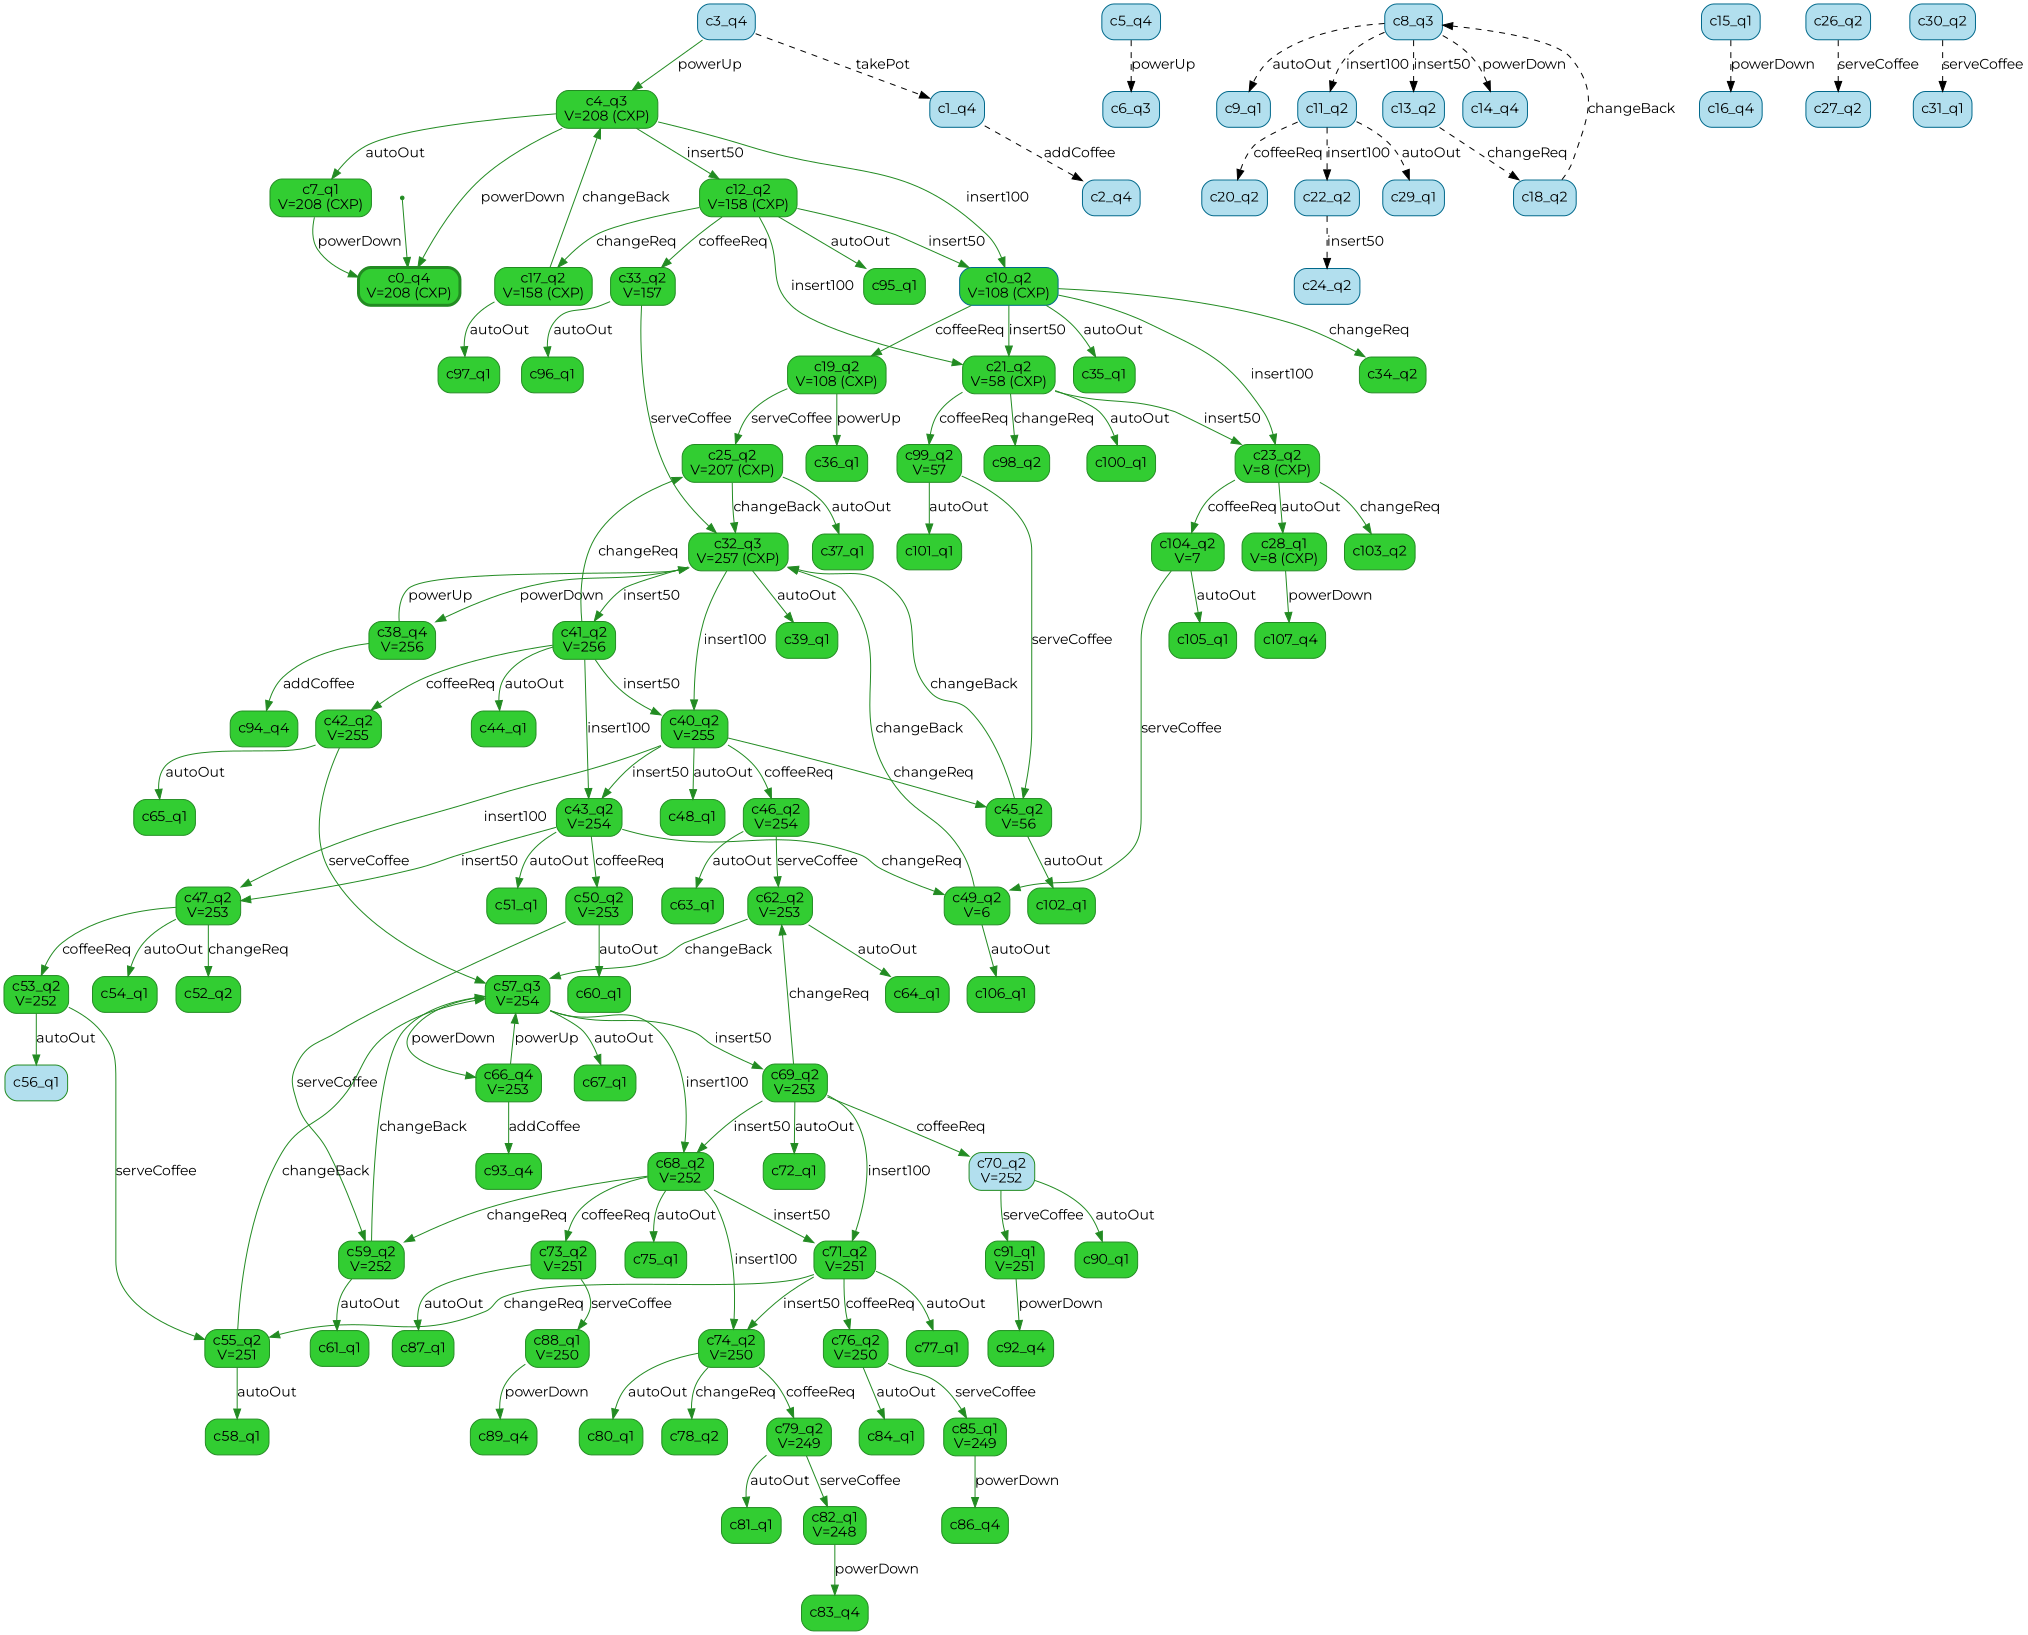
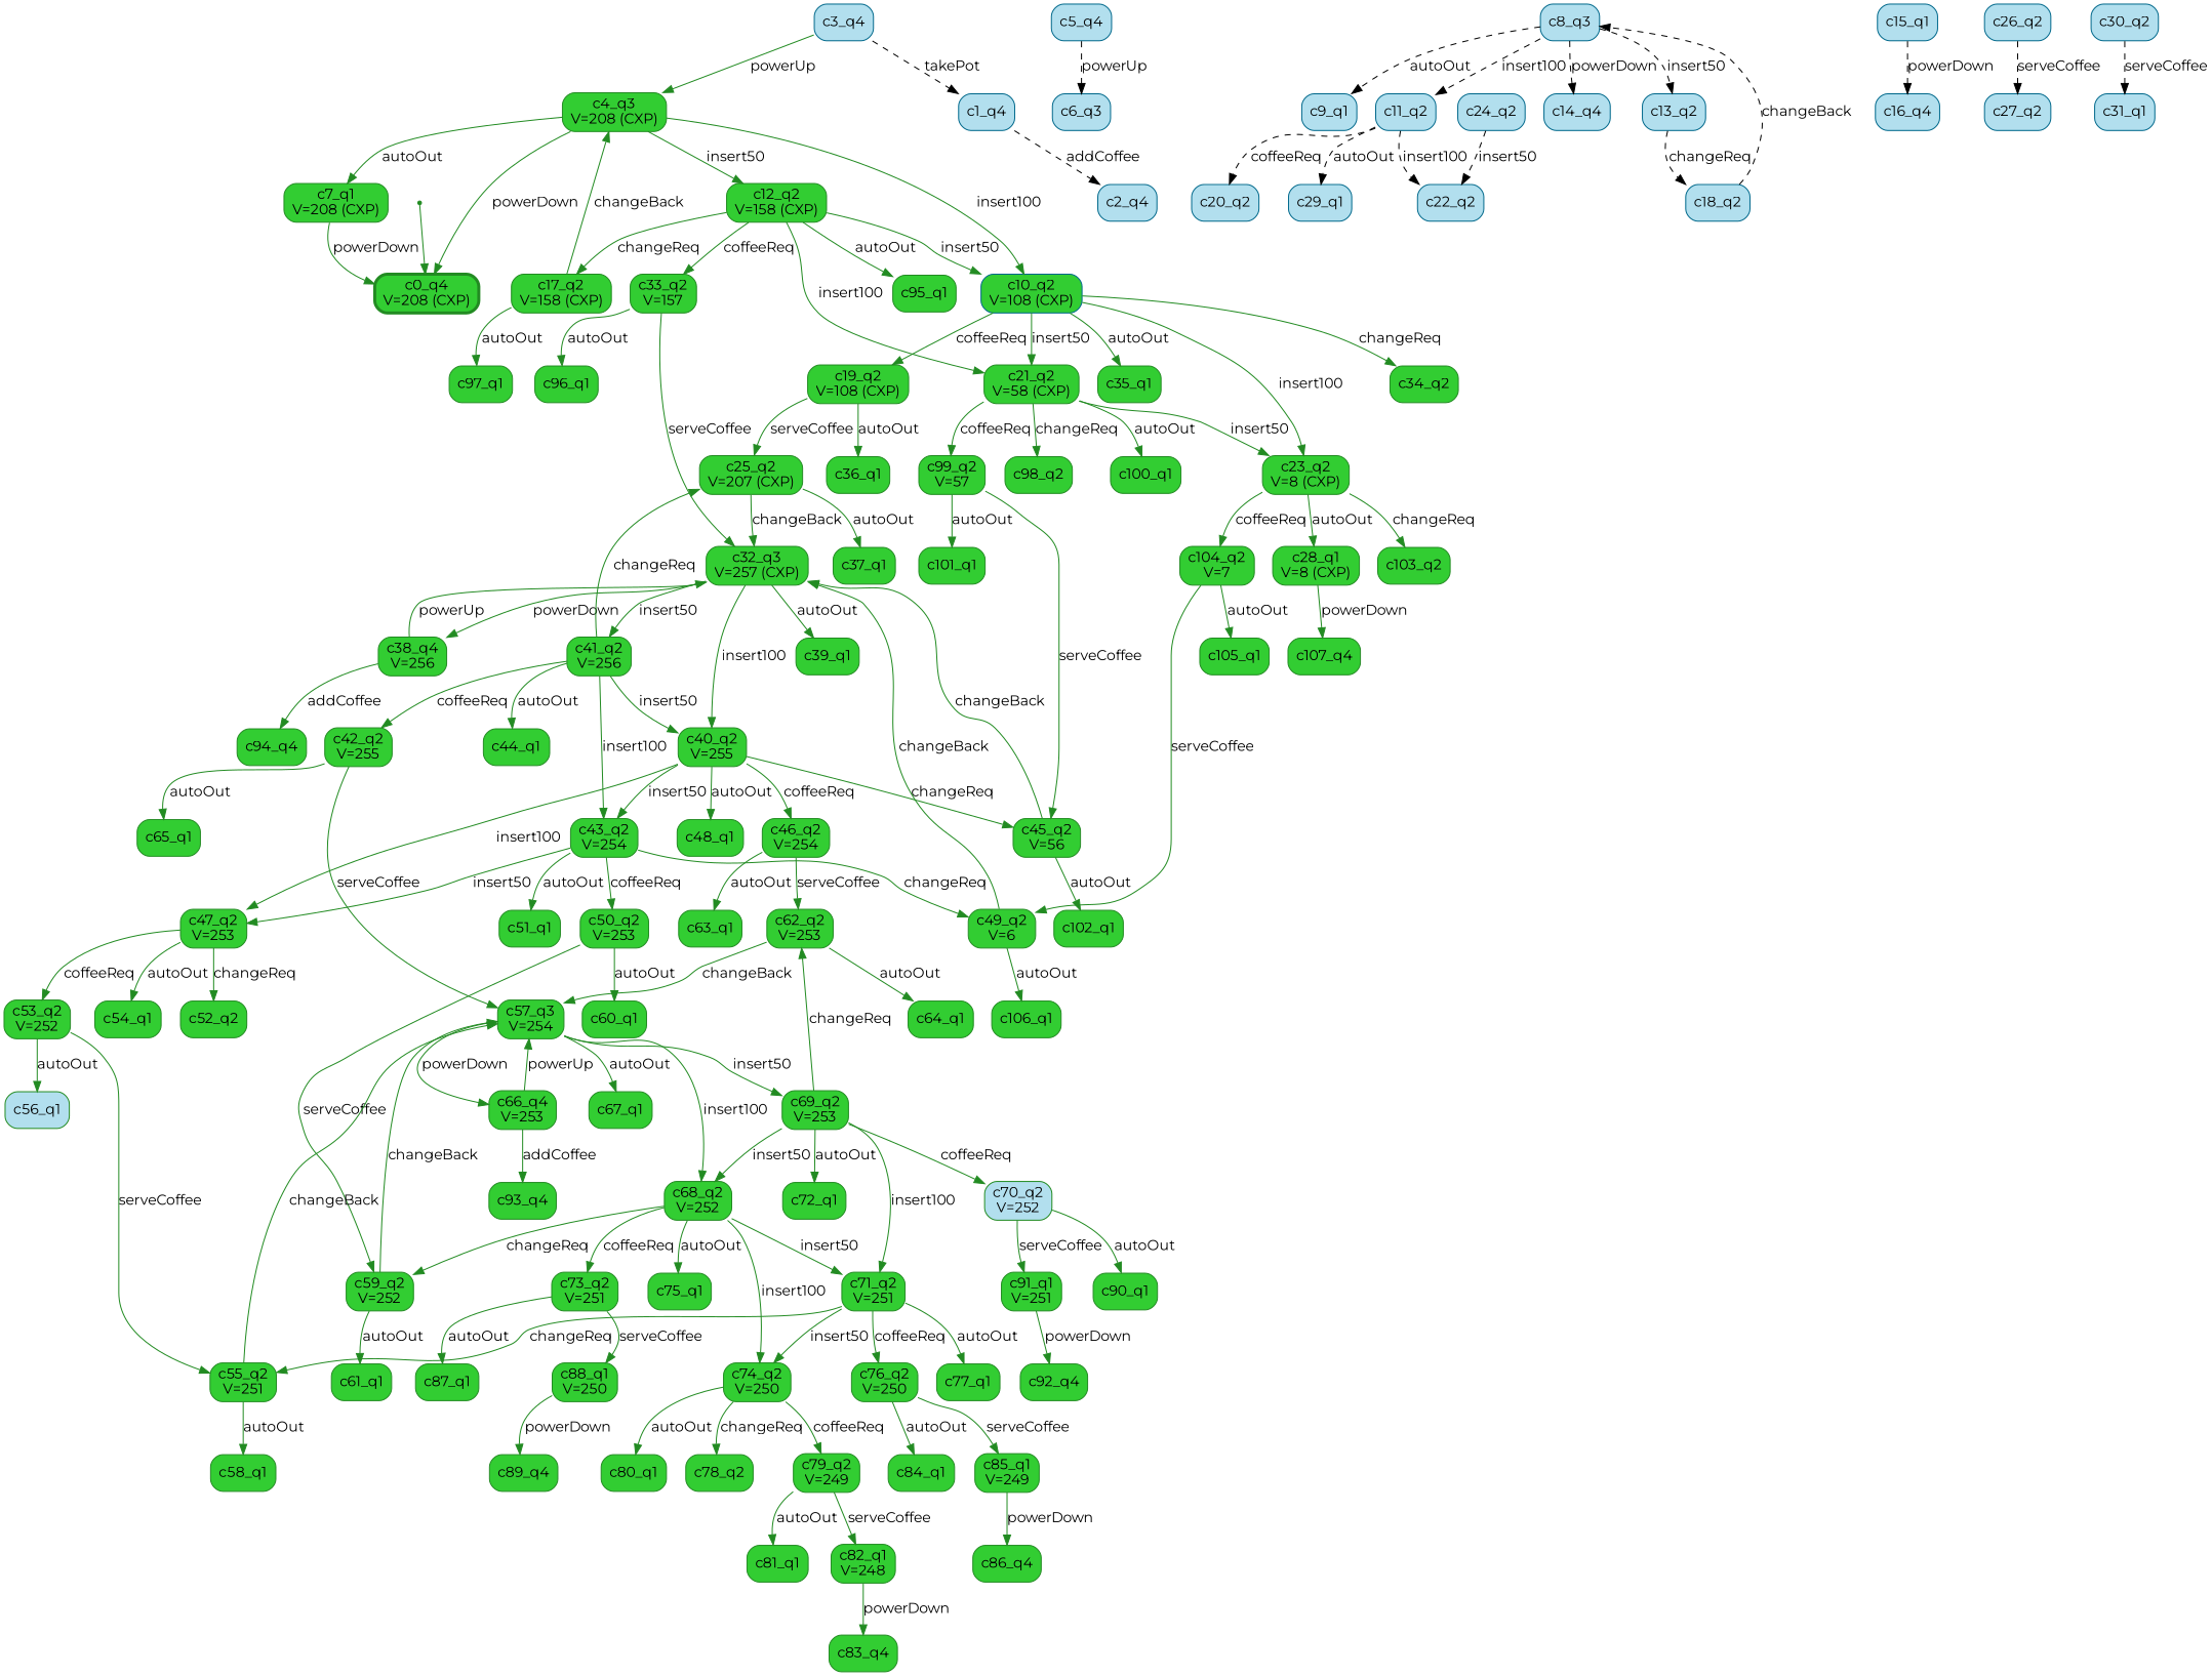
  digraph {
    fontname=Montserrat
    rankdir=TB
    node [color=forestgreen fontname=Montserrat shape=box fillcolor=limegreen style="rounded, filled"]
    edge [color=forestgreen fontname=Montserrat]
    __invisible__ [shape=point fillcolor="" style=""]
    n2 [label="c0_q4\nV=208 (CXP)" penwidth=3]
    n3 [label="c4_q3\nV=208 (CXP)"]
    n4 [label="c7_q1\nV=208 (CXP)"]
    n5 [color=deepskyblue4 label="c10_q2\nV=108 (CXP)"]
    n6 [label="c12_q2\nV=158 (CXP)"]
    n7 [label="c19_q2\nV=108 (CXP)"]
    n8 [label=c34_q2]
    n9 [label="c23_q2\nV=8 (CXP)"]
    n10 [label="c21_q2\nV=58 (CXP)"]
    n11 [label=c35_q1]
    n12 [label="c17_q2\nV=158 (CXP)"]
    n13 [label="c33_q2\nV=157"]
    n14 [label=c95_q1]
    n15 [label="c25_q2\nV=207 (CXP)"]
    n16 [label=c36_q1]
    n17 [label="c28_q1\nV=8 (CXP)"]
    n18 [label=c103_q2]
    n19 [label="c104_q2\nV=7"]
    n20 [label=c98_q2]
    n21 [label="c99_q2\nV=57"]
    n22 [label=c100_q1]
    n23 [label="c32_q3\nV=257 (CXP)"]
    n24 [label=c37_q1]
    n25 [label="c38_q4\nV=256"]
    n26 [label=c39_q1]
    n27 [label="c40_q2\nV=255"]
    n28 [label="c41_q2\nV=256"]
    n29 [label=c94_q4]
    n30 [label="c45_q2\nV=56"]
    n31 [label="c46_q2\nV=254"]
    n32 [label="c47_q2\nV=253"]
    n33 [label="c43_q2\nV=254"]
    n34 [label=c48_q1]
    n35 [label="c42_q2\nV=255"]
    n36 [label=c44_q1]
    n37 [label=c102_q1]
    n38 [label="c62_q2\nV=253"]
    n39 [label=c63_q1]
    n40 [label=c52_q2]
    n41 [label="c53_q2\nV=252"]
    n42 [label=c54_q1]
    n43 [label="c49_q2\nV=6"]
    n44 [label="c50_q2\nV=253"]
    n45 [label=c51_q1]
    n46 [label="c57_q3\nV=254"]
    n47 [label=c64_q1]
    n48 [label="c66_q4\nV=253"]
    n49 [label=c67_q1]
    n50 [label="c68_q2\nV=252"]
    n51 [label="c69_q2\nV=253"]
    n52 [label=c93_q4]
    n53 [label="c59_q2\nV=252"]
    n54 [label="c73_q2\nV=251"]
    n55 [label="c74_q2\nV=250"]
    n56 [label="c71_q2\nV=251"]
    n57 [label=c75_q1]
    n58 [fillcolor=lightblue2 label="c70_q2\nV=252"]
    n59 [label=c72_q1]
    n60 [label=c61_q1]
    n61 [label=c87_q1]
    n62 [label="c88_q1\nV=250"]
    n63 [label=c78_q2]
    n64 [label="c79_q2\nV=249"]
    n65 [label=c80_q1]
    n66 [label="c55_q2\nV=251"]
    n67 [label="c76_q2\nV=250"]
    n68 [label=c77_q1]
    n69 [label=c89_q4]
    n70 [label=c81_q1]
    n71 [label="c82_q1\nV=248"]
    n72 [label=c83_q4]
    n73 [label=c58_q1]
    n74 [label=c84_q1]
    n75 [label="c85_q1\nV=249"]
    n76 [label=c86_q4]
    n77 [label=c90_q1]
    n78 [label="c91_q1\nV=251"]
    n79 [label=c92_q4]
    n80 [fillcolor=lightblue2 label=c56_q1]
    n81 [label=c106_q1]
    n82 [label=c60_q1]
    n83 [label=c65_q1]
    n84 [label=c107_q4]
    n85 [label=c105_q1]
    n86 [label=c101_q1]
    n87 [label=c97_q1]
    n88 [label=c96_q1]
    n89 [color=deepskyblue4 fillcolor=lightblue2 label=c1_q4]
    n90 [color=deepskyblue4 fillcolor=lightblue2 label=c2_q4]
    n91 [color=deepskyblue4 fillcolor=lightblue2 label=c3_q4]
    n92 [color=deepskyblue4 fillcolor=lightblue2 label=c5_q4]
    n93 [color=deepskyblue4 fillcolor=lightblue2 label=c6_q3]
    n94 [color=deepskyblue4 fillcolor=lightblue2 label=c8_q3]
    n95 [color=deepskyblue4 fillcolor=lightblue2 label=c9_q1]
    n96 [color=deepskyblue4 fillcolor=lightblue2 label=c11_q2]
    n97 [color=deepskyblue4 fillcolor=lightblue2 label=c13_q2]
    n98 [color=deepskyblue4 fillcolor=lightblue2 label=c14_q4]
    n99 [color=deepskyblue4 fillcolor=lightblue2 label=c20_q2]
    n100 [color=deepskyblue4 fillcolor=lightblue2 label=c22_q2]
    n101 [color=deepskyblue4 fillcolor=lightblue2 label=c29_q1]
    n102 [color=deepskyblue4 fillcolor=lightblue2 label=c18_q2]
    n103 [color=deepskyblue4 fillcolor=lightblue2 label=c15_q1]
    n104 [color=deepskyblue4 fillcolor=lightblue2 label=c16_q4]
    n105 [color=deepskyblue4 fillcolor=lightblue2 label=c24_q2]
    n106 [color=deepskyblue4 fillcolor=lightblue2 label=c26_q2]
    n107 [color=deepskyblue4 fillcolor=lightblue2 label=c27_q2]
    n108 [color=deepskyblue4 fillcolor=lightblue2 label=c30_q2]
    n109 [color=deepskyblue4 fillcolor=lightblue2 label=c31_q1]
    __invisible__ -> n2
    n3 -> n2 [label=powerDown]
    n3 -> n4 [label=autoOut]
    n3 -> n5 [label=insert100]
    n3 -> n6 [label=insert50]
    n4 -> n2 [label=powerDown]
    n5 -> n7 [label=coffeeReq]
    n5 -> n8 [label=changeReq]
    n5 -> n9 [label=insert100]
    n5 -> n10 [label=insert50]
    n5 -> n11 [label=autoOut]
    n6 -> n5 [label=insert50]
    n6 -> n10 [label=insert100]
    n6 -> n12 [label=changeReq]
    n6 -> n13 [label=coffeeReq]
    n6 -> n14 [label=autoOut]
    n7 -> n15 [label=serveCoffee]
-   n7 -> n16 [label=powerUp]
+   n7 -> n16 [label=autoOut]
    n9 -> n17 [label=autoOut]
    n9 -> n18 [label=changeReq]
    n9 -> n19 [label=coffeeReq]
    n10 -> n9 [label=insert50]
    n10 -> n20 [label=changeReq]
    n10 -> n21 [label=coffeeReq]
    n10 -> n22 [label=autoOut]
    n12 -> n3 [label=changeBack]
    n12 -> n87 [label=autoOut]
    n13 -> n23 [label=serveCoffee]
    n13 -> n88 [label=autoOut]
    n15 -> n23 [label=changeBack]
    n15 -> n24 [label=autoOut]
    n17 -> n84 [label=powerDown]
    n19 -> n43 [label=serveCoffee]
    n19 -> n85 [label=autoOut]
    n21 -> n30 [label=serveCoffee]
    n21 -> n86 [label=autoOut]
    n23 -> n25 [label=powerDown]
    n23 -> n26 [label=autoOut]
    n23 -> n27 [label=insert100]
    n23 -> n28 [label=insert50]
    n25 -> n23 [label=powerUp]
    n25 -> n29 [label=addCoffee]
    n27 -> n30 [label=changeReq]
    n27 -> n31 [label=coffeeReq]
    n27 -> n32 [label=insert100]
    n27 -> n33 [label=insert50]
    n27 -> n34 [label=autoOut]
    n28 -> n15 [label=changeReq]
    n28 -> n27 [label=insert50]
    n28 -> n33 [label=insert100]
    n28 -> n35 [label=coffeeReq]
    n28 -> n36 [label=autoOut]
    n30 -> n23 [label=changeBack]
    n30 -> n37 [label=autoOut]
    n31 -> n38 [label=serveCoffee]
    n31 -> n39 [label=autoOut]
    n32 -> n40 [label=changeReq]
    n32 -> n41 [label=coffeeReq]
    n32 -> n42 [label=autoOut]
    n33 -> n32 [label=insert50]
    n33 -> n43 [label=changeReq]
    n33 -> n44 [label=coffeeReq]
    n33 -> n45 [label=autoOut]
    n35 -> n46 [label=serveCoffee]
    n35 -> n83 [label=autoOut]
    n38 -> n46 [label=changeBack]
    n38 -> n47 [label=autoOut]
    n41 -> n66 [label=serveCoffee]
    n41 -> n80 [label=autoOut]
    n43 -> n23 [label=changeBack]
    n43 -> n81 [label=autoOut]
    n44 -> n53 [label=serveCoffee]
    n44 -> n82 [label=autoOut]
    n46 -> n48 [label=powerDown]
    n46 -> n49 [label=autoOut]
    n46 -> n50 [label=insert100]
    n46 -> n51 [label=insert50]
    n48 -> n46 [label=powerUp]
    n48 -> n52 [label=addCoffee]
    n50 -> n53 [label=changeReq]
    n50 -> n54 [label=coffeeReq]
    n50 -> n55 [label=insert100]
    n50 -> n56 [label=insert50]
    n50 -> n57 [label=autoOut]
    n51 -> n38 [label=changeReq]
    n51 -> n50 [label=insert50]
    n51 -> n56 [label=insert100]
    n51 -> n58 [label=coffeeReq]
    n51 -> n59 [label=autoOut]
    n53 -> n46 [label=changeBack]
    n53 -> n60 [label=autoOut]
    n54 -> n61 [label=autoOut]
    n54 -> n62 [label=serveCoffee]
    n55 -> n63 [label=changeReq]
    n55 -> n64 [label=coffeeReq]
    n55 -> n65 [label=autoOut]
    n56 -> n55 [label=insert50]
    n56 -> n66 [label=changeReq]
    n56 -> n67 [label=coffeeReq]
    n56 -> n68 [label=autoOut]
    n58 -> n77 [label=autoOut]
    n58 -> n78 [label=serveCoffee]
    n62 -> n69 [label=powerDown]
    n64 -> n70 [label=autoOut]
    n64 -> n71 [label=serveCoffee]
    n66 -> n46 [label=changeBack]
    n66 -> n73 [label=autoOut]
    n67 -> n74 [label=autoOut]
    n67 -> n75 [label=serveCoffee]
    n71 -> n72 [label=powerDown]
    n75 -> n76 [label=powerDown]
    n78 -> n79 [label=powerDown]
    n89 -> n90 [color=black label=addCoffee style=dashed]
    n91 -> n3 [label=powerUp]
    n91 -> n89 [color=black label=takePot style=dashed]
    n92 -> n93 [color=black label=powerUp style=dashed]
    n94 -> n95 [color=black label=autoOut style=dashed]
    n94 -> n96 [color=black label=insert100 style=dashed]
    n94 -> n97 [color=black label=insert50 style=dashed]
    n94 -> n98 [color=black label=powerDown style=dashed]
    n96 -> n99 [color=black label=coffeeReq style=dashed]
    n96 -> n100 [color=black label=insert100 style=dashed]
    n96 -> n101 [color=black label=autoOut style=dashed]
    n97 -> n102 [color=black label=changeReq style=dashed]
    n102 -> n94 [color=black label=changeBack style=dashed]
    n103 -> n104 [color=black label=powerDown style=dashed]
-   n100 -> n105 [color=black label=insert50 style=dashed]
+   n105 -> n100 [color=black label=insert50 style=dashed]
    n106 -> n107 [color=black label=serveCoffee style=dashed]
    n108 -> n109 [color=black label=serveCoffee style=dashed]
  }
